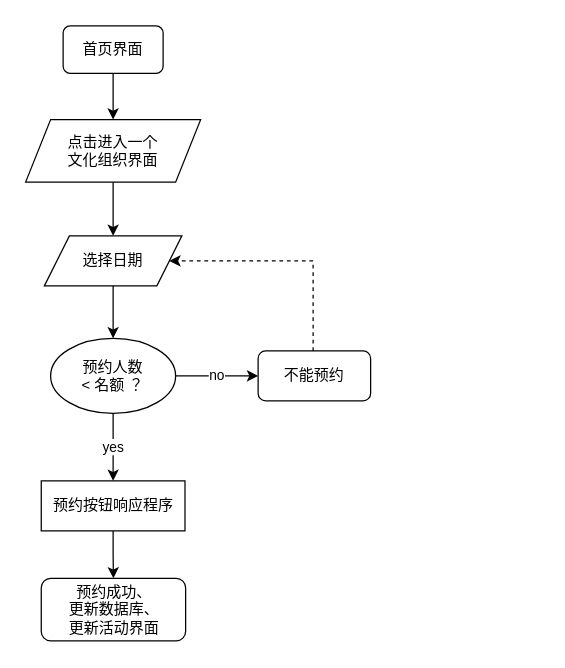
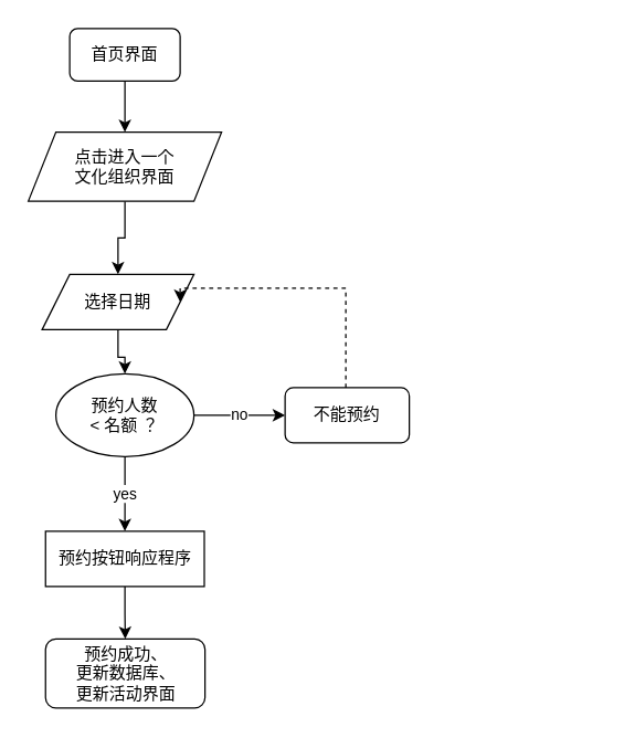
  <mxCell id="0" />
  <mxCell id="1" parent="0" />
  <mxCell id="2" style="edgeStyle=orthogonalEdgeStyle;rounded=0;orthogonalLoop=1;jettySize=auto;html=1;entryX=0.5;entryY=0;entryDx=0;entryDy=0;" edge="1" parent="1" source="3" target="7"><mxGeometry relative="1" as="geometry" /></mxCell>
  <mxCell id="3" value="首页界面" style="rounded=1;whiteSpace=wrap;html=1;fontSize=12;glass=0;strokeWidth=1;shadow=0;" parent="1" vertex="1"><mxGeometry x="50" y="20" width="80" height="38" as="geometry" /></mxCell>
  <mxCell id="4" style="edgeStyle=orthogonalEdgeStyle;rounded=0;orthogonalLoop=1;jettySize=auto;html=1;entryX=1;entryY=0.5;entryDx=0;entryDy=0;exitX=1;exitY=0.5;exitDx=0;exitDy=0;" parent="1" edge="1"><mxGeometry relative="1" as="geometry"><Array as="points"><mxPoint x="430" y="224" /><mxPoint x="430" y="120" /></Array><mxPoint x="165" y="120" as="targetPoint" /></mxGeometry></mxCell>
  <mxCell id="5" value="预约成功、&lt;br&gt;更新数据库、&lt;br&gt;更新活动界面" style="rounded=1;whiteSpace=wrap;html=1;" parent="1" vertex="1"><mxGeometry x="32.5" y="462" width="115.5" height="50" as="geometry" /></mxCell>
  <mxCell id="6" style="edgeStyle=orthogonalEdgeStyle;rounded=0;orthogonalLoop=1;jettySize=auto;html=1;entryX=0.5;entryY=0;entryDx=0;entryDy=0;" edge="1" parent="1" source="7" target="9"><mxGeometry relative="1" as="geometry" /></mxCell>
  <mxCell id="7" value="点击进入一个&lt;br&gt;文化组织界面" style="shape=parallelogram;perimeter=parallelogramPerimeter;whiteSpace=wrap;html=1;fixedSize=1;" vertex="1" parent="1"><mxGeometry x="20" y="95" width="140" height="50" as="geometry" /></mxCell>
  <mxCell id="8" style="edgeStyle=orthogonalEdgeStyle;rounded=0;orthogonalLoop=1;jettySize=auto;html=1;entryX=0.5;entryY=0;entryDx=0;entryDy=0;" edge="1" parent="1" source="9" target="12"><mxGeometry relative="1" as="geometry" /></mxCell>
- <mxCell id="9" value="选择日期" style="shape=parallelogram;perimeter=parallelogramPerimeter;whiteSpace=wrap;html=1;fixedSize=1;" vertex="1" parent="1"><mxGeometry x="35" y="188" width="110" height="40" as="geometry" /></mxCell>
+ <mxCell id="9" value="选择日期" style="shape=parallelogram;perimeter=parallelogramPerimeter;whiteSpace=wrap;html=1;fixedSize=1;" vertex="1" parent="1"><mxGeometry x="30" y="198" width="110" height="40" as="geometry" /></mxCell>
  <mxCell id="10" value="yes" style="edgeStyle=orthogonalEdgeStyle;rounded=0;orthogonalLoop=1;jettySize=auto;html=1;entryX=0.5;entryY=0;entryDx=0;entryDy=0;" edge="1" parent="1" source="12" target="14"><mxGeometry relative="1" as="geometry" /></mxCell>
  <mxCell id="11" value="no" style="edgeStyle=orthogonalEdgeStyle;rounded=0;orthogonalLoop=1;jettySize=auto;html=1;entryX=0;entryY=0.5;entryDx=0;entryDy=0;" edge="1" parent="1" source="12" target="16"><mxGeometry relative="1" as="geometry" /></mxCell>
  <mxCell id="12" value="预约人数&lt;br&gt;&amp;lt; 名额 ？" style="ellipse;whiteSpace=wrap;html=1;" vertex="1" parent="1"><mxGeometry x="40" y="270" width="100" height="60" as="geometry" /></mxCell>
  <mxCell id="13" style="edgeStyle=orthogonalEdgeStyle;rounded=0;orthogonalLoop=1;jettySize=auto;html=1;entryX=0.5;entryY=0;entryDx=0;entryDy=0;" edge="1" parent="1" source="14" target="5"><mxGeometry relative="1" as="geometry" /></mxCell>
  <mxCell id="14" value="预约按钮响应程序" style="rounded=0;whiteSpace=wrap;html=1;" vertex="1" parent="1"><mxGeometry x="32.5" y="384" width="115" height="40" as="geometry" /></mxCell>
  <mxCell id="15" style="edgeStyle=orthogonalEdgeStyle;rounded=0;orthogonalLoop=1;jettySize=auto;html=1;entryX=1;entryY=0.5;entryDx=0;entryDy=0;dashed=1;" edge="1" parent="1" source="16" target="9"><mxGeometry relative="1" as="geometry"><Array as="points"><mxPoint x="250" y="208" /></Array></mxGeometry></mxCell>
  <mxCell id="16" value="不能预约" style="rounded=1;whiteSpace=wrap;html=1;" vertex="1" parent="1"><mxGeometry x="206" y="280" width="90" height="40" as="geometry" /></mxCell>
